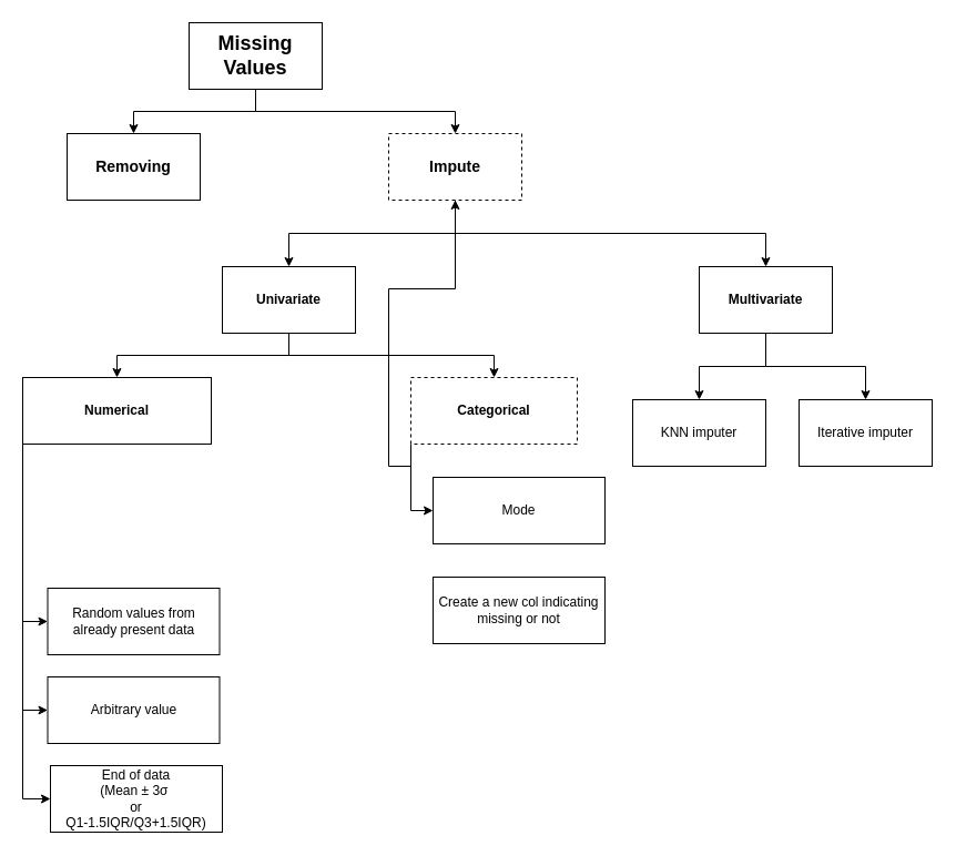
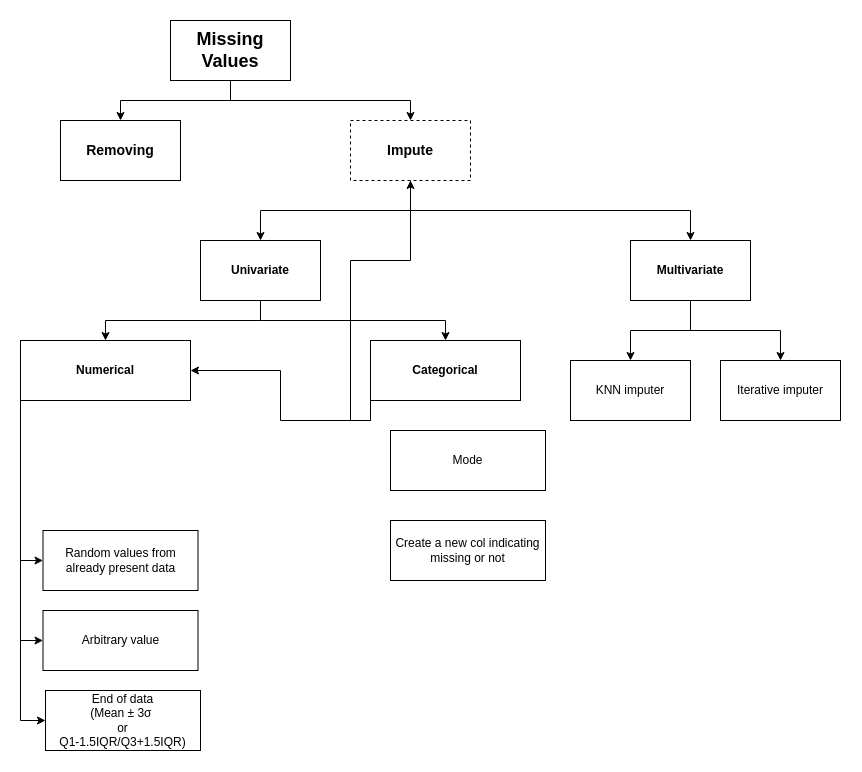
  <mxCell id="0" />
  <mxCell id="1" parent="0" />
  <mxCell id="2" style="edgeStyle=orthogonalEdgeStyle;rounded=0;orthogonalLoop=1;jettySize=auto;html=1;exitX=0.5;exitY=1;exitDx=0;exitDy=0;entryX=0.5;entryY=0;entryDx=0;entryDy=0;" edge="1" parent="1" source="4" target="5"><mxGeometry relative="1" as="geometry" /></mxCell>
  <mxCell id="3" style="edgeStyle=orthogonalEdgeStyle;rounded=0;orthogonalLoop=1;jettySize=auto;html=1;exitX=0.5;exitY=1;exitDx=0;exitDy=0;entryX=0.5;entryY=0;entryDx=0;entryDy=0;" edge="1" parent="1" source="4" target="8"><mxGeometry relative="1" as="geometry" /></mxCell>
  <mxCell id="4" value="&lt;font style=&quot;font-size: 18px;&quot;&gt;&lt;b&gt;Missing Values&lt;/b&gt;&lt;/font&gt;" style="rounded=0;whiteSpace=wrap;html=1;" vertex="1" parent="1"><mxGeometry x="170" y="20" width="120" height="60" as="geometry" /></mxCell>
  <mxCell id="5" value="&lt;font style=&quot;font-size: 14px;&quot;&gt;&lt;b style=&quot;&quot;&gt;Removing&lt;/b&gt;&lt;/font&gt;" style="rounded=0;whiteSpace=wrap;html=1;" vertex="1" parent="1"><mxGeometry x="60" y="120" width="120" height="60" as="geometry" /></mxCell>
  <mxCell id="6" style="edgeStyle=orthogonalEdgeStyle;rounded=0;orthogonalLoop=1;jettySize=auto;html=1;exitX=0.5;exitY=1;exitDx=0;exitDy=0;entryX=0.5;entryY=0;entryDx=0;entryDy=0;" edge="1" parent="1" source="8" target="11"><mxGeometry relative="1" as="geometry" /></mxCell>
  <mxCell id="7" style="edgeStyle=orthogonalEdgeStyle;rounded=0;orthogonalLoop=1;jettySize=auto;html=1;exitX=0.5;exitY=1;exitDx=0;exitDy=0;entryX=0.5;entryY=0;entryDx=0;entryDy=0;" edge="1" parent="1" source="8" target="14"><mxGeometry relative="1" as="geometry" /></mxCell>
  <mxCell id="8" value="&lt;font style=&quot;font-size: 14px;&quot;&gt;&lt;b&gt;Impute&lt;/b&gt;&lt;/font&gt;" style="rounded=0;whiteSpace=wrap;html=1;dashed=1;" vertex="1" parent="1"><mxGeometry x="350" y="120" width="120" height="60" as="geometry" /></mxCell>
  <mxCell id="9" style="edgeStyle=orthogonalEdgeStyle;rounded=0;orthogonalLoop=1;jettySize=auto;html=1;exitX=0.5;exitY=1;exitDx=0;exitDy=0;entryX=0.5;entryY=0;entryDx=0;entryDy=0;" edge="1" parent="1" source="11" target="18"><mxGeometry relative="1" as="geometry" /></mxCell>
  <mxCell id="10" style="edgeStyle=orthogonalEdgeStyle;rounded=0;orthogonalLoop=1;jettySize=auto;html=1;exitX=0.5;exitY=1;exitDx=0;exitDy=0;entryX=0.5;entryY=0;entryDx=0;entryDy=0;" edge="1" parent="1" source="11" target="21"><mxGeometry relative="1" as="geometry" /></mxCell>
  <mxCell id="11" value="&lt;b&gt;Univariate&lt;/b&gt;" style="rounded=0;whiteSpace=wrap;html=1;" vertex="1" parent="1"><mxGeometry x="200" y="240" width="120" height="60" as="geometry" /></mxCell>
  <mxCell id="12" style="edgeStyle=orthogonalEdgeStyle;rounded=0;orthogonalLoop=1;jettySize=auto;html=1;exitX=0.5;exitY=1;exitDx=0;exitDy=0;entryX=0.5;entryY=0;entryDx=0;entryDy=0;" edge="1" parent="1" source="14" target="27"><mxGeometry relative="1" as="geometry" /></mxCell>
  <mxCell id="13" style="edgeStyle=orthogonalEdgeStyle;rounded=0;orthogonalLoop=1;jettySize=auto;html=1;exitX=0.5;exitY=1;exitDx=0;exitDy=0;entryX=0.5;entryY=0;entryDx=0;entryDy=0;" edge="1" parent="1" source="14" target="28"><mxGeometry relative="1" as="geometry" /></mxCell>
  <mxCell id="14" value="&lt;b&gt;Multivariate&lt;/b&gt;" style="rounded=0;whiteSpace=wrap;html=1;" vertex="1" parent="1"><mxGeometry x="630" y="240" width="120" height="60" as="geometry" /></mxCell>
  <mxCell id="15" style="edgeStyle=orthogonalEdgeStyle;rounded=0;orthogonalLoop=1;jettySize=auto;html=1;exitX=0;exitY=1;exitDx=0;exitDy=0;entryX=0;entryY=0.5;entryDx=0;entryDy=0;" edge="1" parent="1" source="18" target="24"><mxGeometry relative="1" as="geometry" /></mxCell>
  <mxCell id="16" style="edgeStyle=orthogonalEdgeStyle;rounded=0;orthogonalLoop=1;jettySize=auto;html=1;exitX=0;exitY=1;exitDx=0;exitDy=0;entryX=0;entryY=0.5;entryDx=0;entryDy=0;" edge="1" parent="1" source="18" target="22"><mxGeometry relative="1" as="geometry" /></mxCell>
  <mxCell id="17" style="edgeStyle=orthogonalEdgeStyle;rounded=0;orthogonalLoop=1;jettySize=auto;html=1;exitX=0;exitY=1;exitDx=0;exitDy=0;entryX=0;entryY=0.5;entryDx=0;entryDy=0;" edge="1" parent="1" source="18" target="23"><mxGeometry relative="1" as="geometry" /></mxCell>
  <mxCell id="18" value="&lt;b&gt;Numerical&lt;/b&gt;" style="rounded=0;whiteSpace=wrap;html=1;" vertex="1" parent="1"><mxGeometry x="20" y="340" width="170" height="60" as="geometry" /></mxCell>
- <mxCell id="19" style="edgeStyle=orthogonalEdgeStyle;rounded=0;orthogonalLoop=1;jettySize=auto;html=1;exitX=0;exitY=1;exitDx=0;exitDy=0;entryX=0;entryY=0.5;entryDx=0;entryDy=0;" edge="1" parent="1" source="21" target="25"><mxGeometry relative="1" as="geometry" /></mxCell>
+ <mxCell id="19" style="edgeStyle=orthogonalEdgeStyle;rounded=0;orthogonalLoop=1;jettySize=auto;html=1;exitX=0;exitY=1;exitDx=0;exitDy=0;" edge="1" parent="1" source="21" target="18"><mxGeometry relative="1" as="geometry" /></mxCell>
  <mxCell id="20" style="edgeStyle=orthogonalEdgeStyle;rounded=0;orthogonalLoop=1;jettySize=auto;html=1;exitX=0;exitY=1;exitDx=0;exitDy=0;" edge="1" parent="1" source="21" target="8"><mxGeometry relative="1" as="geometry" /></mxCell>
- <mxCell id="21" value="&lt;b&gt;Categorical&lt;/b&gt;" style="rounded=0;whiteSpace=wrap;html=1;dashed=1;" vertex="1" parent="1"><mxGeometry x="370" y="340" width="150" height="60" as="geometry" /></mxCell>
+ <mxCell id="21" value="&lt;b&gt;Categorical&lt;/b&gt;" style="rounded=0;whiteSpace=wrap;html=1;" vertex="1" parent="1"><mxGeometry x="370" y="340" width="150" height="60" as="geometry" /></mxCell>
  <mxCell id="22" value="Random values from already present data" style="rounded=0;whiteSpace=wrap;html=1;" vertex="1" parent="1"><mxGeometry x="42.5" y="530" width="155" height="60" as="geometry" /></mxCell>
  <mxCell id="23" value="Arbitrary value" style="rounded=0;whiteSpace=wrap;html=1;" vertex="1" parent="1"><mxGeometry x="42.5" y="610" width="155" height="60" as="geometry" /></mxCell>
  <mxCell id="24" value="End of data&lt;div&gt;(Mean&amp;nbsp;± 3σ&amp;nbsp;&lt;/div&gt;&lt;div&gt;or&lt;/div&gt;&lt;div&gt;Q1-1.5IQR/&lt;span style=&quot;background-color: initial;&quot;&gt;Q3+1.5IQR&lt;/span&gt;&lt;span style=&quot;background-color: initial;&quot;&gt;)&lt;/span&gt;&lt;/div&gt;" style="rounded=0;whiteSpace=wrap;html=1;" vertex="1" parent="1"><mxGeometry x="45" y="690" width="155" height="60" as="geometry" /></mxCell>
  <mxCell id="25" value="Mode" style="rounded=0;whiteSpace=wrap;html=1;" vertex="1" parent="1"><mxGeometry x="390" y="430" width="155" height="60" as="geometry" /></mxCell>
  <mxCell id="26" value="Create a new col indicating missing or not" style="rounded=0;whiteSpace=wrap;html=1;" vertex="1" parent="1"><mxGeometry x="390" y="520" width="155" height="60" as="geometry" /></mxCell>
  <mxCell id="27" value="KNN imputer" style="rounded=0;whiteSpace=wrap;html=1;" vertex="1" parent="1"><mxGeometry x="570" y="360" width="120" height="60" as="geometry" /></mxCell>
  <mxCell id="28" value="Iterative imputer" style="rounded=0;whiteSpace=wrap;html=1;" vertex="1" parent="1"><mxGeometry x="720" y="360" width="120" height="60" as="geometry" /></mxCell>
